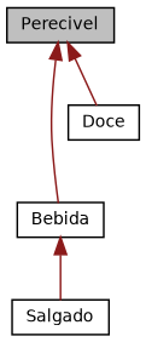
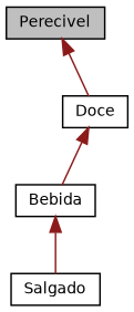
  digraph {
    node [color=black fillcolor=white fontname=Helvetica fontsize=10 shape=record style=filled]
    edge [color=firebrick4 dir=back fontname=Helvetica fontsize=10 labelfontname=Helvetica labelfontsize=10 style=solid]
    n1 [fillcolor=grey75 fontcolor=black height=0.2 label=Perecivel width=0.4]
    n2 [height=0.2 label=Bebida width=0.4]
    n3 [height=0.2 label=Doce width=0.4]
    n4 [height=0.2 label=Salgado width=0.4]
-   n1 -> n2
+   n3 -> n2
    n1 -> n3
    n2 -> n4
  }
